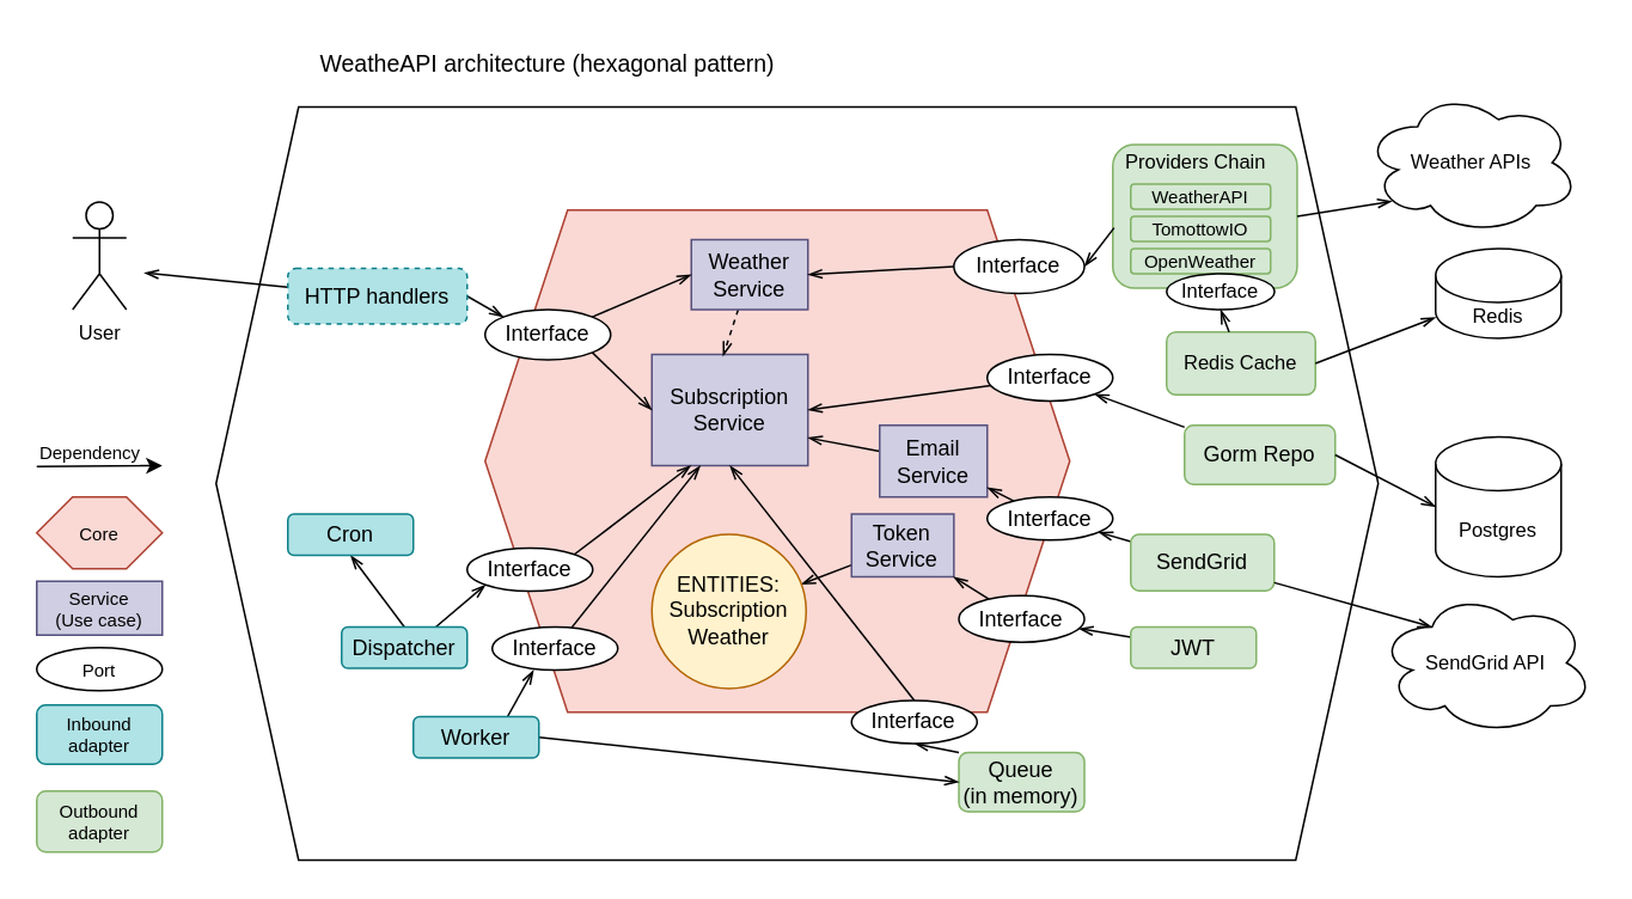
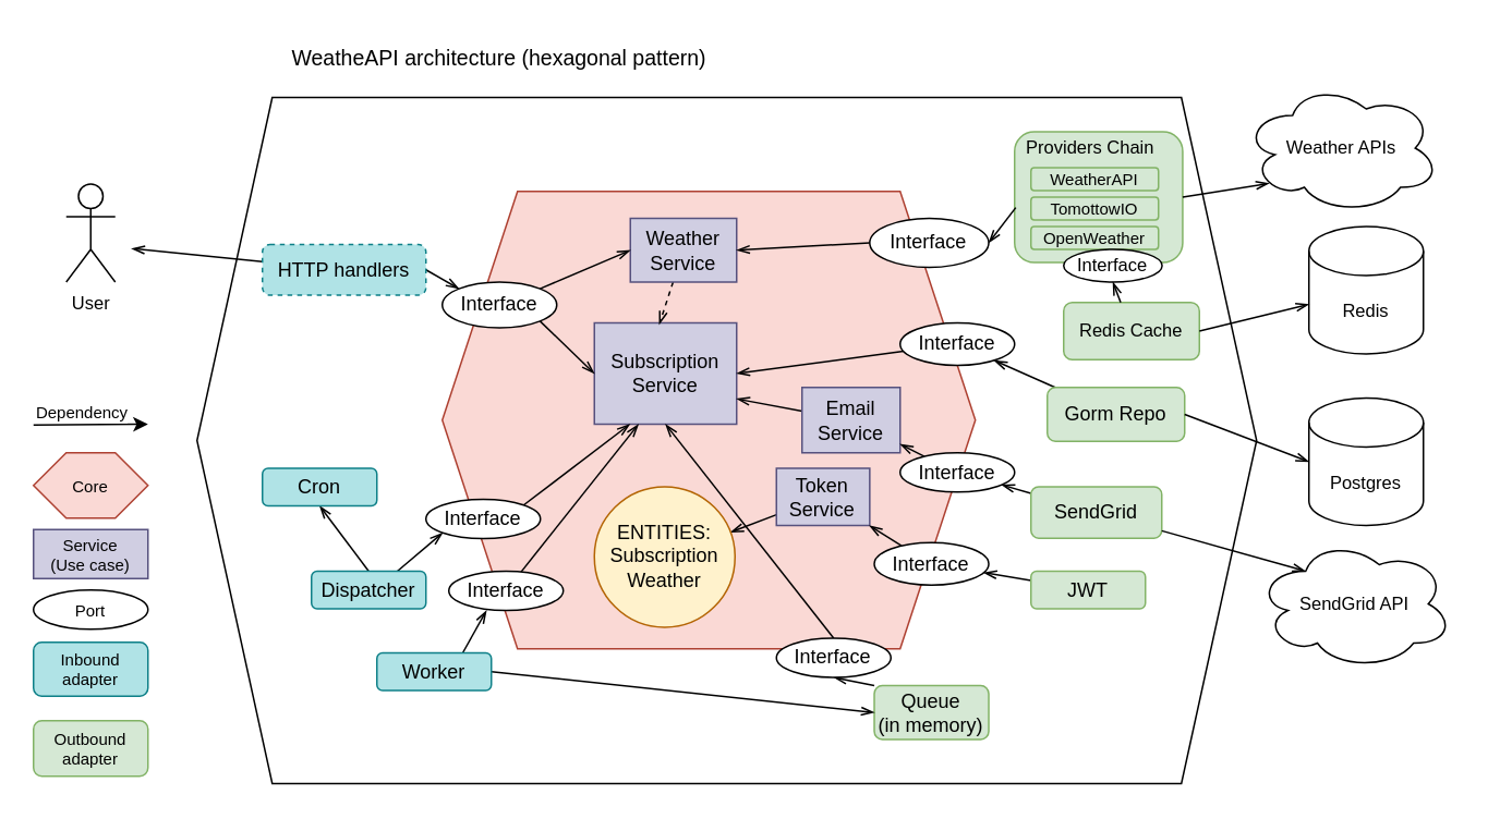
  <mxCell id="0" />
  <mxCell id="1" parent="0" />
  <mxCell id="2" value="" style="shape=hexagon;perimeter=hexagonPerimeter2;whiteSpace=wrap;html=1;fixedSize=1;fontFamily=Helvetica;fontSize=11;labelBackgroundColor=default;size=46;" vertex="1" parent="1"><mxGeometry x="120" y="59" width="648" height="420" as="geometry" /></mxCell>
  <mxCell id="3" value="" style="shape=hexagon;perimeter=hexagonPerimeter2;whiteSpace=wrap;html=1;fixedSize=1;fontFamily=Helvetica;fontSize=11;labelBackgroundColor=default;fillColor=#fad9d5;strokeColor=#ae4132;size=46;" vertex="1" parent="1"><mxGeometry x="270" y="116.5" width="326" height="280" as="geometry" /></mxCell>
  <mxCell id="4" value="" style="orthogonalLoop=1;jettySize=auto;html=1;endArrow=openThin;endFill=0;" edge="1" parent="1" source="9" target="5"><mxGeometry relative="1" as="geometry" /></mxCell>
  <mxCell id="5" value="ENTITIES:&lt;div&gt;Subscription&lt;/div&gt;&lt;div&gt;Weather&lt;/div&gt;" style="ellipse;whiteSpace=wrap;html=1;aspect=fixed;fillColor=#fff2cc;strokeColor=#b46504;" vertex="1" parent="1"><mxGeometry x="363" y="297.25" width="86" height="86" as="geometry" /></mxCell>
  <mxCell id="6" value="Subscription&lt;div&gt;Service&lt;/div&gt;" style="rounded=0;whiteSpace=wrap;html=1;fillColor=#d0cee2;strokeColor=#56517e;" vertex="1" parent="1"><mxGeometry x="363" y="197" width="87" height="62" as="geometry" /></mxCell>
  <mxCell id="7" value="" style="orthogonalLoop=1;jettySize=auto;html=1;entryX=0.456;entryY=0.014;entryDx=0;entryDy=0;entryPerimeter=0;rounded=0;endArrow=openThin;endFill=0;dashed=1;" edge="1" parent="1" source="8" target="6"><mxGeometry relative="1" as="geometry" /></mxCell>
  <mxCell id="8" value="&lt;div&gt;Weather&lt;/div&gt;&lt;div&gt;Service&lt;/div&gt;" style="rounded=0;whiteSpace=wrap;html=1;fillColor=#d0cee2;strokeColor=#56517e;" vertex="1" parent="1"><mxGeometry x="385" y="133" width="65" height="39" as="geometry" /></mxCell>
  <mxCell id="9" value="&lt;div&gt;Token&lt;/div&gt;&lt;div&gt;Service&lt;/div&gt;" style="rounded=0;whiteSpace=wrap;html=1;fillColor=#d0cee2;strokeColor=#56517e;" vertex="1" parent="1"><mxGeometry x="474.34" y="286" width="57.05" height="35" as="geometry" /></mxCell>
  <mxCell id="10" style="shape=connector;rounded=0;orthogonalLoop=1;jettySize=auto;html=1;entryX=1;entryY=0.75;entryDx=0;entryDy=0;strokeColor=default;align=center;verticalAlign=middle;fontFamily=Helvetica;fontSize=11;fontColor=default;labelBackgroundColor=default;endArrow=openThin;endFill=0;" edge="1" parent="1" source="11" target="6"><mxGeometry relative="1" as="geometry" /></mxCell>
  <mxCell id="11" value="&lt;div&gt;Email&lt;/div&gt;&lt;div&gt;Service&lt;/div&gt;" style="rounded=0;whiteSpace=wrap;html=1;fillColor=#d0cee2;strokeColor=#56517e;" vertex="1" parent="1"><mxGeometry x="490" y="236.5" width="60" height="40" as="geometry" /></mxCell>
  <mxCell id="12" style="orthogonalLoop=1;jettySize=auto;html=1;exitX=1;exitY=1;exitDx=0;exitDy=0;entryX=0;entryY=0.5;entryDx=0;entryDy=0;endArrow=openThin;endFill=0;" edge="1" parent="1" source="13" target="6"><mxGeometry relative="1" as="geometry" /></mxCell>
  <mxCell id="13" value="Interface" style="ellipse;whiteSpace=wrap;html=1;" vertex="1" parent="1"><mxGeometry x="270" y="172" width="70" height="28" as="geometry" /></mxCell>
  <mxCell id="14" value="" style="endArrow=openThin;html=1;entryX=0;entryY=0.5;entryDx=0;entryDy=0;exitX=1;exitY=0;exitDx=0;exitDy=0;rounded=0;endFill=0;" edge="1" parent="1" source="13" target="8"><mxGeometry width="50" height="50" relative="1" as="geometry"><mxPoint x="313" y="209" as="sourcePoint" /><mxPoint x="363" y="159" as="targetPoint" /></mxGeometry></mxCell>
  <mxCell id="15" value="Interface" style="ellipse;whiteSpace=wrap;html=1;" vertex="1" parent="1"><mxGeometry x="531.39" y="133" width="72.79" height="30" as="geometry" /></mxCell>
  <mxCell id="16" value="" style="orthogonalLoop=1;jettySize=auto;html=1;endArrow=openThin;endFill=0;" edge="1" parent="1" source="17" target="11"><mxGeometry relative="1" as="geometry" /></mxCell>
  <mxCell id="17" value="Interface" style="ellipse;whiteSpace=wrap;html=1;" vertex="1" parent="1"><mxGeometry x="550" y="276.5" width="70" height="24" as="geometry" /></mxCell>
  <mxCell id="18" value="" style="orthogonalLoop=1;jettySize=auto;html=1;endArrow=openThin;endFill=0;" edge="1" parent="1" source="19" target="9"><mxGeometry relative="1" as="geometry" /></mxCell>
  <mxCell id="19" value="Interface" style="ellipse;whiteSpace=wrap;html=1;" vertex="1" parent="1"><mxGeometry x="534.18" y="331.5" width="70" height="26" as="geometry" /></mxCell>
  <mxCell id="20" style="edgeStyle=none;shape=connector;rounded=0;orthogonalLoop=1;jettySize=auto;html=1;exitX=1;exitY=0.5;exitDx=0;exitDy=0;entryX=0;entryY=0;entryDx=0;entryDy=0;strokeColor=default;align=center;verticalAlign=middle;fontFamily=Helvetica;fontSize=11;fontColor=default;labelBackgroundColor=default;endArrow=openThin;endFill=0;" edge="1" parent="1" source="22" target="13"><mxGeometry relative="1" as="geometry" /></mxCell>
  <mxCell id="21" value="" style="edgeStyle=none;shape=connector;rounded=0;orthogonalLoop=1;jettySize=auto;html=1;strokeColor=default;align=center;verticalAlign=middle;fontFamily=Helvetica;fontSize=11;fontColor=default;labelBackgroundColor=default;endArrow=openThin;endFill=0;" edge="1" parent="1" source="22"><mxGeometry relative="1" as="geometry"><mxPoint x="80" y="151.5" as="targetPoint" /></mxGeometry></mxCell>
  <mxCell id="22" value="HTTP handlers" style="rounded=1;whiteSpace=wrap;html=1;fillColor=#b0e3e6;strokeColor=#0e8088;dashed=1;" vertex="1" parent="1"><mxGeometry x="160" y="149" width="100" height="31" as="geometry" /></mxCell>
  <mxCell id="23" value="" style="endArrow=openThin;html=1;entryX=1;entryY=0.5;entryDx=0;entryDy=0;exitX=0;exitY=0.5;exitDx=0;exitDy=0;endFill=0;" edge="1" parent="1" source="15" target="8"><mxGeometry width="50" height="50" relative="1" as="geometry"><mxPoint x="532.79" y="149" as="sourcePoint" /><mxPoint x="582.79" y="99" as="targetPoint" /></mxGeometry></mxCell>
  <mxCell id="24" value="" style="group" vertex="1" connectable="0" parent="1"><mxGeometry x="590" y="75" width="290" height="148" as="geometry" /></mxCell>
  <mxCell id="25" value="" style="rounded=1;whiteSpace=wrap;html=1;strokeWidth=1;fillColor=#d5e8d4;strokeColor=#82b366;" vertex="1" parent="24"><mxGeometry x="30" y="5" width="102.79" height="80" as="geometry" /></mxCell>
  <mxCell id="26" value="&lt;font style=&quot;font-size: 10px;&quot;&gt;TomottowIO&lt;/font&gt;" style="rounded=1;whiteSpace=wrap;html=1;fillColor=#d5e8d4;strokeColor=#82b366;" vertex="1" parent="24"><mxGeometry x="40" y="45" width="78" height="14" as="geometry" /></mxCell>
  <mxCell id="27" value="&lt;font style=&quot;font-size: 10px;&quot;&gt;WeatherAPI&lt;/font&gt;" style="rounded=1;whiteSpace=wrap;html=1;fillColor=#d5e8d4;strokeColor=#82b366;" vertex="1" parent="24"><mxGeometry x="40" y="27" width="78" height="14" as="geometry" /></mxCell>
  <mxCell id="28" value="&lt;font style=&quot;font-size: 10px;&quot;&gt;OpenWeather&lt;/font&gt;" style="rounded=1;whiteSpace=wrap;html=1;fillColor=#d5e8d4;strokeColor=#82b366;" vertex="1" parent="24"><mxGeometry x="40" y="63" width="78" height="14" as="geometry" /></mxCell>
  <mxCell id="29" value="&lt;font style=&quot;font-size: 11px;&quot;&gt;Providers Chain&lt;/font&gt;" style="text;html=1;align=center;verticalAlign=middle;whiteSpace=wrap;rounded=0;" vertex="1" parent="24"><mxGeometry x="33" width="87.21" height="30" as="geometry" /></mxCell>
  <mxCell id="30" value="Interface" style="ellipse;whiteSpace=wrap;html=1;fontFamily=Helvetica;fontSize=11;fontColor=default;labelBackgroundColor=default;" vertex="1" parent="24"><mxGeometry x="60" y="77" width="60.21" height="20" as="geometry" /></mxCell>
- <mxCell id="31" value="Redis" style="shape=cylinder3;whiteSpace=wrap;html=1;boundedLbl=1;backgroundOutline=1;size=15;fontFamily=Helvetica;fontSize=11;fontColor=default;labelBackgroundColor=default;" vertex="1" parent="24"><mxGeometry x="210" y="63" width="70" height="50" as="geometry" /></mxCell>
+ <mxCell id="31" value="Redis" style="shape=cylinder3;whiteSpace=wrap;html=1;boundedLbl=1;backgroundOutline=1;size=15;fontFamily=Helvetica;fontSize=11;fontColor=default;labelBackgroundColor=default;" vertex="1" parent="24"><mxGeometry x="210" y="63" width="70" height="78" as="geometry" /></mxCell>
  <mxCell id="32" value="Redis Cache" style="rounded=1;whiteSpace=wrap;html=1;fontFamily=Helvetica;fontSize=11;labelBackgroundColor=none;fillColor=#d5e8d4;strokeColor=#82b366;" vertex="1" parent="24"><mxGeometry x="60.0" y="109.5" width="83" height="35" as="geometry" /></mxCell>
  <mxCell id="33" style="shape=connector;rounded=0;orthogonalLoop=1;jettySize=auto;html=1;entryX=0.5;entryY=1;entryDx=0;entryDy=0;strokeColor=default;align=center;verticalAlign=middle;fontFamily=Helvetica;fontSize=11;fontColor=default;labelBackgroundColor=default;endArrow=openThin;endFill=0;" edge="1" parent="24" source="32" target="30"><mxGeometry relative="1" as="geometry" /></mxCell>
  <mxCell id="34" style="edgeStyle=none;shape=connector;rounded=0;orthogonalLoop=1;jettySize=auto;html=1;exitX=1;exitY=0.5;exitDx=0;exitDy=0;strokeColor=default;align=center;verticalAlign=middle;fontFamily=Helvetica;fontSize=11;fontColor=default;labelBackgroundColor=default;endArrow=openThin;endFill=0;" edge="1" parent="24" source="32" target="31"><mxGeometry relative="1" as="geometry" /></mxCell>
  <mxCell id="35" value="Weather APIs" style="ellipse;shape=cloud;whiteSpace=wrap;html=1;fontFamily=Helvetica;fontSize=11;fontColor=default;labelBackgroundColor=default;" vertex="1" parent="24"><mxGeometry x="170" y="-25" width="120" height="80" as="geometry" /></mxCell>
  <mxCell id="36" style="edgeStyle=none;shape=connector;rounded=0;orthogonalLoop=1;jettySize=auto;html=1;strokeColor=default;align=center;verticalAlign=middle;fontFamily=Helvetica;fontSize=11;fontColor=default;labelBackgroundColor=default;endArrow=openThin;endFill=0;exitX=1;exitY=0.5;exitDx=0;exitDy=0;entryX=0.13;entryY=0.77;entryDx=0;entryDy=0;entryPerimeter=0;" edge="1" parent="24" source="25" target="35"><mxGeometry relative="1" as="geometry" /></mxCell>
  <mxCell id="37" value="" style="endArrow=openThin;html=1;entryX=1;entryY=0.5;entryDx=0;entryDy=0;exitX=0.007;exitY=0.58;exitDx=0;exitDy=0;exitPerimeter=0;endFill=0;" edge="1" parent="1" source="25" target="15"><mxGeometry width="50" height="50" relative="1" as="geometry"><mxPoint x="630" y="109" as="sourcePoint" /><mxPoint x="610" y="109" as="targetPoint" /></mxGeometry></mxCell>
  <mxCell id="38" value="" style="orthogonalLoop=1;jettySize=auto;html=1;rounded=0;endArrow=openThin;endFill=0;" edge="1" parent="1" source="39" target="17"><mxGeometry relative="1" as="geometry" /></mxCell>
  <mxCell id="39" value="SendGrid" style="rounded=1;whiteSpace=wrap;html=1;fillColor=#d5e8d4;strokeColor=#82b366;" vertex="1" parent="1"><mxGeometry x="630" y="297.25" width="80" height="31.5" as="geometry" /></mxCell>
  <mxCell id="40" style="orthogonalLoop=1;jettySize=auto;html=1;entryX=1;entryY=0.5;entryDx=0;entryDy=0;rounded=0;endArrow=openThin;endFill=0;" edge="1" parent="1" source="41" target="6"><mxGeometry relative="1" as="geometry" /></mxCell>
  <mxCell id="41" value="Interface" style="ellipse;whiteSpace=wrap;html=1;" vertex="1" parent="1"><mxGeometry x="550" y="197" width="70" height="26" as="geometry" /></mxCell>
  <mxCell id="42" value="" style="orthogonalLoop=1;jettySize=auto;html=1;rounded=0;strokeColor=default;startArrow=none;startFill=0;endArrow=openThin;endFill=0;" edge="1" parent="1" source="43" target="41"><mxGeometry relative="1" as="geometry" /></mxCell>
- <mxCell id="43" value="&lt;span&gt;Gorm Repo&lt;/span&gt;" style="rounded=1;whiteSpace=wrap;html=1;fillColor=#d5e8d4;strokeColor=#82b366;" vertex="1" parent="1"><mxGeometry x="660" y="236.5" width="84" height="33" as="geometry" /></mxCell>
+ <mxCell id="43" value="&lt;span&gt;Gorm Repo&lt;/span&gt;" style="rounded=1;whiteSpace=wrap;html=1;fillColor=#d5e8d4;strokeColor=#82b366;" vertex="1" parent="1"><mxGeometry x="640" y="236.5" width="84" height="33" as="geometry" /></mxCell>
  <mxCell id="44" value="" style="orthogonalLoop=1;jettySize=auto;html=1;endArrow=openThin;endFill=0;" edge="1" parent="1" source="45" target="19"><mxGeometry relative="1" as="geometry" /></mxCell>
  <mxCell id="45" value="JWT" style="rounded=1;whiteSpace=wrap;html=1;fillColor=#d5e8d4;strokeColor=#82b366;" vertex="1" parent="1"><mxGeometry x="630" y="349" width="70" height="23" as="geometry" /></mxCell>
  <mxCell id="46" value="Postgres" style="shape=cylinder3;whiteSpace=wrap;html=1;boundedLbl=1;backgroundOutline=1;size=15;fontFamily=Helvetica;fontSize=11;fontColor=default;labelBackgroundColor=default;" vertex="1" parent="1"><mxGeometry x="800" y="243" width="70" height="78" as="geometry" /></mxCell>
  <mxCell id="47" style="edgeStyle=none;shape=connector;rounded=0;orthogonalLoop=1;jettySize=auto;html=1;strokeColor=default;align=center;verticalAlign=middle;fontFamily=Helvetica;fontSize=11;fontColor=default;labelBackgroundColor=default;endArrow=none;endFill=0;exitX=0.25;exitY=0.25;exitDx=0;exitDy=0;exitPerimeter=0;startArrow=openThin;startFill=0;" edge="1" parent="1" source="48" target="39"><mxGeometry relative="1" as="geometry" /></mxCell>
  <mxCell id="48" value="SendGrid API" style="ellipse;shape=cloud;whiteSpace=wrap;html=1;fontFamily=Helvetica;fontSize=11;fontColor=default;labelBackgroundColor=default;" vertex="1" parent="1"><mxGeometry x="768" y="329" width="120" height="80" as="geometry" /></mxCell>
  <mxCell id="49" style="edgeStyle=none;shape=connector;rounded=0;orthogonalLoop=1;jettySize=auto;html=1;exitX=1;exitY=0.5;exitDx=0;exitDy=0;entryX=0;entryY=0.5;entryDx=0;entryDy=0;entryPerimeter=0;strokeColor=default;align=center;verticalAlign=middle;fontFamily=Helvetica;fontSize=11;fontColor=default;labelBackgroundColor=default;endArrow=openThin;endFill=0;" edge="1" parent="1" source="43" target="46"><mxGeometry relative="1" as="geometry" /></mxCell>
  <mxCell id="50" style="edgeStyle=none;shape=connector;rounded=0;orthogonalLoop=1;jettySize=auto;html=1;exitX=0.5;exitY=0;exitDx=0;exitDy=0;strokeColor=default;align=center;verticalAlign=middle;fontFamily=Helvetica;fontSize=11;fontColor=default;labelBackgroundColor=default;endArrow=openThin;endFill=0;" edge="1" parent="1" source="41" target="41"><mxGeometry relative="1" as="geometry" /></mxCell>
  <mxCell id="51" style="edgeStyle=none;shape=connector;rounded=0;orthogonalLoop=1;jettySize=auto;html=1;exitX=0.25;exitY=1;exitDx=0;exitDy=0;strokeColor=default;align=center;verticalAlign=middle;fontFamily=Helvetica;fontSize=11;fontColor=default;labelBackgroundColor=default;endArrow=openThin;endFill=0;" edge="1" parent="1" source="9" target="9"><mxGeometry relative="1" as="geometry" /></mxCell>
  <mxCell id="52" style="edgeStyle=none;shape=connector;rounded=0;orthogonalLoop=1;jettySize=auto;html=1;exitX=0;exitY=0;exitDx=0;exitDy=0;entryX=0.5;entryY=1;entryDx=0;entryDy=0;strokeColor=default;align=center;verticalAlign=middle;fontFamily=Helvetica;fontSize=11;fontColor=default;labelBackgroundColor=default;endArrow=openThin;endFill=0;" edge="1" parent="1" source="53" target="62"><mxGeometry relative="1" as="geometry" /></mxCell>
  <mxCell id="53" value="Queue&lt;div&gt;(in memory)&lt;/div&gt;" style="rounded=1;whiteSpace=wrap;html=1;fillColor=#d5e8d4;strokeColor=#82b366;" vertex="1" parent="1"><mxGeometry x="534.18" y="419" width="70" height="33" as="geometry" /></mxCell>
  <mxCell id="54" style="edgeStyle=none;shape=connector;rounded=0;orthogonalLoop=1;jettySize=auto;html=1;exitX=0.75;exitY=0;exitDx=0;exitDy=0;entryX=0.329;entryY=1;entryDx=0;entryDy=0;strokeColor=default;align=center;verticalAlign=middle;fontFamily=Helvetica;fontSize=11;fontColor=default;labelBackgroundColor=default;endArrow=openThin;endFill=0;entryPerimeter=0;" edge="1" parent="1" source="56" target="65"><mxGeometry relative="1" as="geometry" /></mxCell>
  <mxCell id="55" style="edgeStyle=none;shape=connector;rounded=0;orthogonalLoop=1;jettySize=auto;html=1;entryX=0;entryY=0.5;entryDx=0;entryDy=0;strokeColor=default;align=center;verticalAlign=middle;fontFamily=Helvetica;fontSize=11;fontColor=default;labelBackgroundColor=default;endArrow=openThin;endFill=0;exitX=1;exitY=0.5;exitDx=0;exitDy=0;" edge="1" parent="1" source="56" target="53"><mxGeometry relative="1" as="geometry"><mxPoint x="449.969" y="429.242" as="sourcePoint" /></mxGeometry></mxCell>
  <mxCell id="56" value="Worker" style="rounded=1;whiteSpace=wrap;html=1;fillColor=#b0e3e6;strokeColor=#0e8088;" vertex="1" parent="1"><mxGeometry x="230" y="399" width="70" height="23" as="geometry" /></mxCell>
  <mxCell id="57" style="edgeStyle=none;shape=connector;rounded=0;orthogonalLoop=1;jettySize=auto;html=1;exitX=0.75;exitY=0;exitDx=0;exitDy=0;entryX=0;entryY=1;entryDx=0;entryDy=0;strokeColor=default;align=center;verticalAlign=middle;fontFamily=Helvetica;fontSize=11;fontColor=default;labelBackgroundColor=default;endArrow=openThin;endFill=0;" edge="1" parent="1" source="59" target="67"><mxGeometry relative="1" as="geometry" /></mxCell>
  <mxCell id="58" style="edgeStyle=none;shape=connector;rounded=0;orthogonalLoop=1;jettySize=auto;html=1;exitX=0.5;exitY=0;exitDx=0;exitDy=0;entryX=0.5;entryY=1;entryDx=0;entryDy=0;strokeColor=default;align=center;verticalAlign=middle;fontFamily=Helvetica;fontSize=11;fontColor=default;labelBackgroundColor=default;endArrow=openThin;endFill=0;" edge="1" parent="1" source="59" target="60"><mxGeometry relative="1" as="geometry" /></mxCell>
  <mxCell id="59" value="Dispatcher" style="rounded=1;whiteSpace=wrap;html=1;fillColor=#b0e3e6;strokeColor=#0e8088;" vertex="1" parent="1"><mxGeometry x="190" y="349" width="70" height="23" as="geometry" /></mxCell>
  <mxCell id="60" value="Cron" style="rounded=1;whiteSpace=wrap;html=1;fillColor=#b0e3e6;strokeColor=#0e8088;" vertex="1" parent="1"><mxGeometry x="160" y="286" width="70" height="23" as="geometry" /></mxCell>
  <mxCell id="61" style="edgeStyle=none;shape=connector;rounded=0;orthogonalLoop=1;jettySize=auto;html=1;exitX=0.5;exitY=0;exitDx=0;exitDy=0;entryX=0.5;entryY=1;entryDx=0;entryDy=0;strokeColor=default;align=center;verticalAlign=middle;fontFamily=Helvetica;fontSize=11;fontColor=default;labelBackgroundColor=default;endArrow=openThin;endFill=0;" edge="1" parent="1" source="62" target="6"><mxGeometry relative="1" as="geometry" /></mxCell>
  <mxCell id="62" value="Interface" style="ellipse;whiteSpace=wrap;html=1;" vertex="1" parent="1"><mxGeometry x="474.34" y="390" width="70" height="24" as="geometry" /></mxCell>
  <mxCell id="63" style="edgeStyle=none;shape=connector;rounded=0;orthogonalLoop=1;jettySize=auto;html=1;exitX=0.5;exitY=1;exitDx=0;exitDy=0;strokeColor=default;align=center;verticalAlign=middle;fontFamily=Helvetica;fontSize=11;fontColor=default;labelBackgroundColor=default;endArrow=openThin;endFill=0;" edge="1" parent="1" source="59" target="59"><mxGeometry relative="1" as="geometry" /></mxCell>
  <mxCell id="64" style="edgeStyle=none;shape=connector;rounded=0;orthogonalLoop=1;jettySize=auto;html=1;strokeColor=default;align=center;verticalAlign=middle;fontFamily=Helvetica;fontSize=11;fontColor=default;labelBackgroundColor=default;endArrow=openThin;endFill=0;" edge="1" parent="1" source="65"><mxGeometry relative="1" as="geometry"><mxPoint x="390" y="259" as="targetPoint" /></mxGeometry></mxCell>
  <mxCell id="65" value="Interface" style="ellipse;whiteSpace=wrap;html=1;" vertex="1" parent="1"><mxGeometry x="274" y="349" width="70" height="24" as="geometry" /></mxCell>
  <mxCell id="66" style="edgeStyle=none;shape=connector;rounded=0;orthogonalLoop=1;jettySize=auto;html=1;exitX=1;exitY=0;exitDx=0;exitDy=0;strokeColor=default;align=center;verticalAlign=middle;fontFamily=Helvetica;fontSize=11;fontColor=default;labelBackgroundColor=default;endArrow=openThin;endFill=0;entryX=0.25;entryY=1;entryDx=0;entryDy=0;" edge="1" parent="1" source="67" target="6"><mxGeometry relative="1" as="geometry" /></mxCell>
  <mxCell id="67" value="Interface" style="ellipse;whiteSpace=wrap;html=1;" vertex="1" parent="1"><mxGeometry x="260" y="305" width="70" height="24" as="geometry" /></mxCell>
  <mxCell id="68" value="Inbound adapter" style="rounded=1;whiteSpace=wrap;html=1;fillColor=#b0e3e6;strokeColor=#0e8088;fontSize=10;" vertex="1" parent="1"><mxGeometry x="20" y="392.5" width="70" height="33" as="geometry" /></mxCell>
  <mxCell id="69" value="Outbound&lt;div&gt;adapter&lt;/div&gt;" style="rounded=1;whiteSpace=wrap;html=1;fillColor=#d5e8d4;strokeColor=#82b366;fontSize=10;" vertex="1" parent="1"><mxGeometry x="20" y="440.5" width="70" height="34" as="geometry" /></mxCell>
  <mxCell id="70" value="Port" style="ellipse;whiteSpace=wrap;html=1;fontSize=10;" vertex="1" parent="1"><mxGeometry x="20" y="360.5" width="70" height="24" as="geometry" /></mxCell>
  <mxCell id="71" value="&lt;font&gt;Core&lt;/font&gt;" style="shape=hexagon;perimeter=hexagonPerimeter2;whiteSpace=wrap;html=1;fixedSize=1;fontFamily=Helvetica;fontSize=10;labelBackgroundColor=none;fillColor=#fad9d5;strokeColor=#ae4132;" vertex="1" parent="1"><mxGeometry x="20" y="276.5" width="70" height="40" as="geometry" /></mxCell>
  <mxCell id="72" value="Service&lt;div&gt;(Use case)&lt;/div&gt;" style="rounded=0;whiteSpace=wrap;html=1;fillColor=#d0cee2;strokeColor=#56517e;fontSize=10;" vertex="1" parent="1"><mxGeometry x="20" y="323.5" width="70" height="30" as="geometry" /></mxCell>
  <mxCell id="73" value="" style="endArrow=classic;html=1;rounded=0;strokeColor=default;align=center;verticalAlign=middle;fontFamily=Helvetica;fontSize=10;fontColor=default;labelBackgroundColor=default;" edge="1" parent="1"><mxGeometry width="50" height="50" relative="1" as="geometry"><mxPoint x="20" y="259.5" as="sourcePoint" /><mxPoint x="90" y="259" as="targetPoint" /></mxGeometry></mxCell>
  <mxCell id="74" value="User" style="shape=umlActor;verticalLabelPosition=bottom;verticalAlign=top;html=1;outlineConnect=0;fontFamily=Helvetica;fontSize=11;fontColor=default;labelBackgroundColor=default;" vertex="1" parent="1"><mxGeometry x="40" y="112" width="30" height="60" as="geometry" /></mxCell>
  <mxCell id="75" value="Dependency" style="text;html=1;align=center;verticalAlign=middle;whiteSpace=wrap;rounded=0;fontFamily=Helvetica;fontSize=10;fontColor=default;labelBackgroundColor=default;" vertex="1" parent="1"><mxGeometry x="20" y="237" width="60" height="30" as="geometry" /></mxCell>
  <mxCell id="76" value="WeatheAPI architecture (hexagonal pattern)" style="text;html=1;align=center;verticalAlign=middle;whiteSpace=wrap;rounded=0;fontFamily=Helvetica;fontSize=13;fontColor=default;labelBackgroundColor=default;" vertex="1" parent="1"><mxGeometry x="165" y="20" width="280" height="30" as="geometry" /></mxCell>
